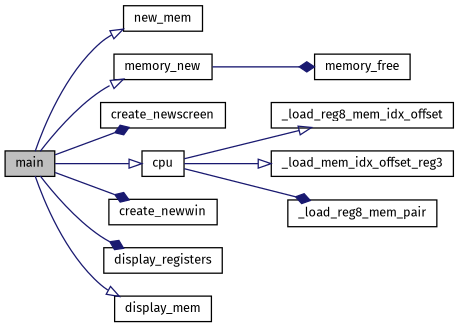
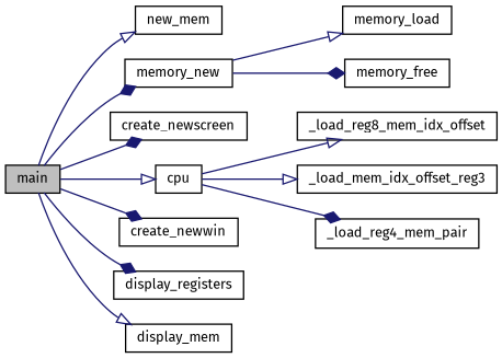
  digraph {
    fontname="Fira Sans"
    rankdir=LR
    node [color=black fillcolor=white fontname="Fira Sans" fontsize=10 shape=record style=filled]
    edge [arrowhead=onormal color=midnightblue fontname="Fira Sans" fontsize=10 labelfontname=Helvetica labelfontsize=10 style=solid]
    n1 [fillcolor=grey75 fontcolor=black height=0.2 label=main width=0.4]
    n2 [height=0.2 label=new_mem width=0.4]
    n3 [height=0.2 label=memory_new width=0.4]
    n4 [height=0.2 label=create_newscreen width=0.4]
    n5 [height=0.2 label=cpu width=0.4]
    n6 [height=0.2 label=create_newwin width=0.4]
    n7 [height=0.2 label=display_registers width=0.4]
    n8 [height=0.2 label=display_mem width=0.4]
+   n9 [height=0.2 label=memory_load width=0.4]
    n10 [height=0.2 label=memory_free width=0.4]
    n11 [height=0.2 label=_load_reg8_mem_idx_offset width=0.4]
    n12 [height=0.2 label=_load_mem_idx_offset_reg3 width=0.4]
-   n13 [height=0.2 label=_load_reg8_mem_pair width=0.4]
+   n13 [height=0.2 label=_load_reg4_mem_pair width=0.4]
    n1 -> n2
-   n1 -> n3
+   n1 -> n3 [arrowhead=diamond]
    n1 -> n4 [arrowhead=diamond]
    n1 -> n5
    n1 -> n6 [arrowhead=diamond]
    n1 -> n7 [arrowhead=diamond]
    n1 -> n8
+   n3 -> n9
    n3 -> n10 [arrowhead=diamond]
    n5 -> n11
    n5 -> n12
    n5 -> n13 [arrowhead=diamond]
  }
